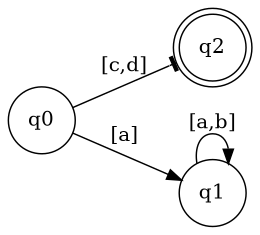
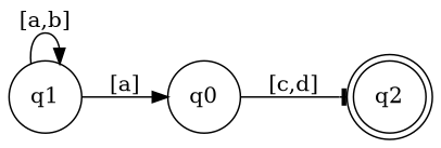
  digraph {
    rankdir=LR
    node [fillcolor=white shape=circle style=filled]
    edge [arrowhead=normal]
    q2 [shape=doublecircle]
    q0
    q1
    q0 -> q2 [arrowhead=tee label="[c,d]"]
-   q0 -> q1 [label="[a]"]
+   q1 -> q0 [label="[a]"]
    q1 -> q1 [label="[a,b]"]
  }
